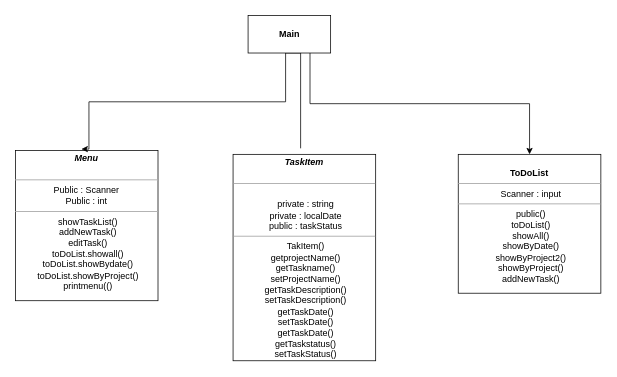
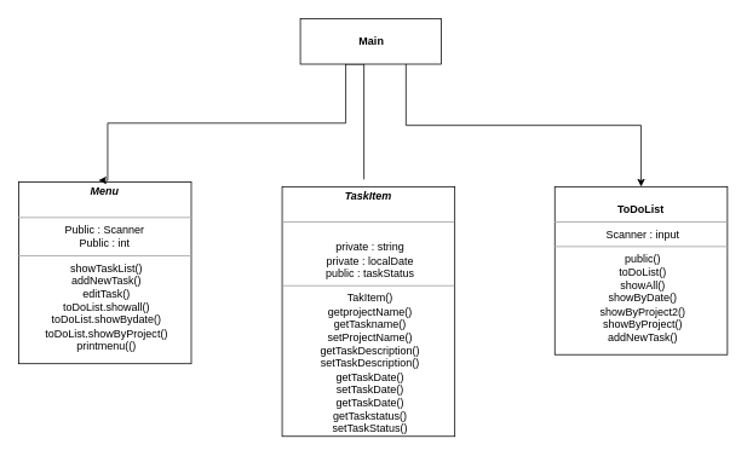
  <mxCell id="0" />
  <mxCell id="1" parent="0" />
  <mxCell id="2" value="&lt;p style=&quot;margin: 4px 0px 0px&quot;&gt;&lt;i&gt;&lt;b&gt;Menu&lt;/b&gt;&lt;/i&gt;&lt;br&gt;&lt;br&gt;&lt;/p&gt;&lt;hr size=&quot;1&quot;&gt;&lt;p style=&quot;margin: 0px ; margin-left: 4px&quot;&gt;&lt;/p&gt;&lt;span&gt;Public : Scanner&lt;br&gt;Public : int&lt;br&gt;&lt;/span&gt;&lt;hr size=&quot;1&quot;&gt;&lt;p style=&quot;margin: 0px ; margin-left: 4px&quot;&gt;showTaskList()&lt;/p&gt;&lt;p style=&quot;margin: 0px ; margin-left: 4px&quot;&gt;addNewTask()&lt;/p&gt;&lt;p style=&quot;margin: 0px ; margin-left: 4px&quot;&gt;editTask()&lt;/p&gt;&lt;p style=&quot;margin: 0px ; margin-left: 4px&quot;&gt;toDoList.showall()&lt;/p&gt;&lt;p style=&quot;margin: 0px ; margin-left: 4px&quot;&gt;toDoList.showBydate()&lt;/p&gt;&lt;p style=&quot;margin: 0px ; margin-left: 4px&quot;&gt;toDoList.showByProject()&lt;/p&gt;&lt;p style=&quot;margin: 0px ; margin-left: 4px&quot;&gt;printmenu(()&lt;/p&gt;&lt;p style=&quot;margin: 0px ; margin-left: 4px&quot;&gt;&lt;br&gt;&lt;/p&gt;&lt;p style=&quot;margin: 0px ; margin-left: 4px&quot;&gt;&lt;br&gt;&lt;/p&gt;" style="verticalAlign=top;align=center;overflow=fill;fontSize=12;fontFamily=Helvetica;html=1;" vertex="1" parent="1"><mxGeometry x="20" y="200" width="190" height="200" as="geometry" /></mxCell>
  <mxCell id="3" style="edgeStyle=orthogonalEdgeStyle;rounded=0;orthogonalLoop=1;jettySize=auto;html=1;entryX=0.463;entryY=-0.01;entryDx=0;entryDy=0;entryPerimeter=0;" edge="1" parent="1" target="2"><mxGeometry relative="1" as="geometry"><mxPoint x="400" y="197" as="sourcePoint" /><Array as="points"><mxPoint x="400" y="70" /><mxPoint x="380" y="70" /><mxPoint x="380" y="135" /><mxPoint x="118" y="135" /></Array></mxGeometry></mxCell>
  <mxCell id="4" style="edgeStyle=orthogonalEdgeStyle;rounded=0;orthogonalLoop=1;jettySize=auto;html=1;exitX=0.75;exitY=1;exitDx=0;exitDy=0;" edge="1" parent="1" source="5" target="7"><mxGeometry relative="1" as="geometry" /></mxCell>
- <mxCell id="5" value="&lt;b&gt;Main&lt;/b&gt;" style="html=1;" vertex="1" parent="1"><mxGeometry x="330" y="20" width="110" height="50" as="geometry" /></mxCell>
+ <mxCell id="5" value="&lt;b&gt;Main&lt;/b&gt;" style="html=1;" vertex="1" parent="1"><mxGeometry x="330" y="20" width="155" height="50" as="geometry" /></mxCell>
  <mxCell id="6" value="&lt;p style=&quot;margin: 4px 0px 0px&quot;&gt;&lt;i&gt;&lt;b&gt;TaskItem&lt;/b&gt;&lt;/i&gt;&lt;br&gt;&lt;br&gt;&lt;/p&gt;&lt;hr size=&quot;1&quot;&gt;&lt;p style=&quot;margin: 0px ; margin-left: 4px&quot;&gt;&lt;br&gt;private : string&lt;/p&gt;&lt;p style=&quot;margin: 0px ; margin-left: 4px&quot;&gt;private : localDate&lt;/p&gt;&lt;p style=&quot;margin: 0px ; margin-left: 4px&quot;&gt;public : taskStatus&lt;/p&gt;&lt;hr size=&quot;1&quot;&gt;&lt;p style=&quot;margin: 0px ; margin-left: 4px&quot;&gt;TakItem()&lt;/p&gt;&lt;p style=&quot;margin: 0px ; margin-left: 4px&quot;&gt;getprojectName()&lt;/p&gt;&lt;p style=&quot;margin: 0px ; margin-left: 4px&quot;&gt;getTaskname()&lt;/p&gt;&lt;p style=&quot;margin: 0px ; margin-left: 4px&quot;&gt;setProjectName()&lt;/p&gt;&lt;p style=&quot;margin: 0px ; margin-left: 4px&quot;&gt;getTaskDescription()&lt;/p&gt;&lt;p style=&quot;margin: 0px ; margin-left: 4px&quot;&gt;setTaskDescription()&lt;/p&gt;&lt;p style=&quot;margin: 0px ; margin-left: 4px&quot;&gt;getTaskDate()&lt;/p&gt;&lt;p style=&quot;margin: 0px ; margin-left: 4px&quot;&gt;setTaskDate()&lt;/p&gt;&lt;p style=&quot;margin: 0px ; margin-left: 4px&quot;&gt;getTaskDate()&lt;/p&gt;&lt;p style=&quot;margin: 0px ; margin-left: 4px&quot;&gt;getTaskstatus()&lt;/p&gt;&lt;p style=&quot;margin: 0px ; margin-left: 4px&quot;&gt;setTaskStatus()&lt;/p&gt;&lt;p style=&quot;margin: 0px ; margin-left: 4px&quot;&gt;&lt;br&gt;&lt;/p&gt;" style="verticalAlign=top;align=center;overflow=fill;fontSize=12;fontFamily=Helvetica;html=1;" vertex="1" parent="1"><mxGeometry x="310" y="205" width="190" height="275" as="geometry" /></mxCell>
  <mxCell id="7" value="&lt;p style=&quot;margin: 4px 0px 0px&quot;&gt;&lt;br&gt;&lt;b&gt;ToDoList&lt;/b&gt;&lt;/p&gt;&lt;hr size=&quot;1&quot;&gt;&lt;p style=&quot;margin: 0px ; margin-left: 4px&quot;&gt;Scanner : input&lt;/p&gt;&lt;hr size=&quot;1&quot;&gt;&lt;p style=&quot;margin: 0px ; margin-left: 4px&quot;&gt;public()&lt;/p&gt;&lt;p style=&quot;margin: 0px ; margin-left: 4px&quot;&gt;toDoList()&lt;/p&gt;&lt;p style=&quot;margin: 0px ; margin-left: 4px&quot;&gt;showAll()&lt;/p&gt;&lt;p style=&quot;margin: 0px ; margin-left: 4px&quot;&gt;showByDate()&lt;/p&gt;&lt;p style=&quot;margin: 0px ; margin-left: 4px&quot;&gt;showByProject2()&lt;/p&gt;&lt;p style=&quot;margin: 0px ; margin-left: 4px&quot;&gt;showByProject()&lt;/p&gt;&lt;p style=&quot;margin: 0px ; margin-left: 4px&quot;&gt;addNewTask()&lt;/p&gt;&lt;p style=&quot;margin: 0px ; margin-left: 4px&quot;&gt;&lt;br&gt;&lt;/p&gt;" style="verticalAlign=top;align=center;overflow=fill;fontSize=12;fontFamily=Helvetica;html=1;" vertex="1" parent="1"><mxGeometry x="610" y="205" width="190" height="185" as="geometry" /></mxCell>
